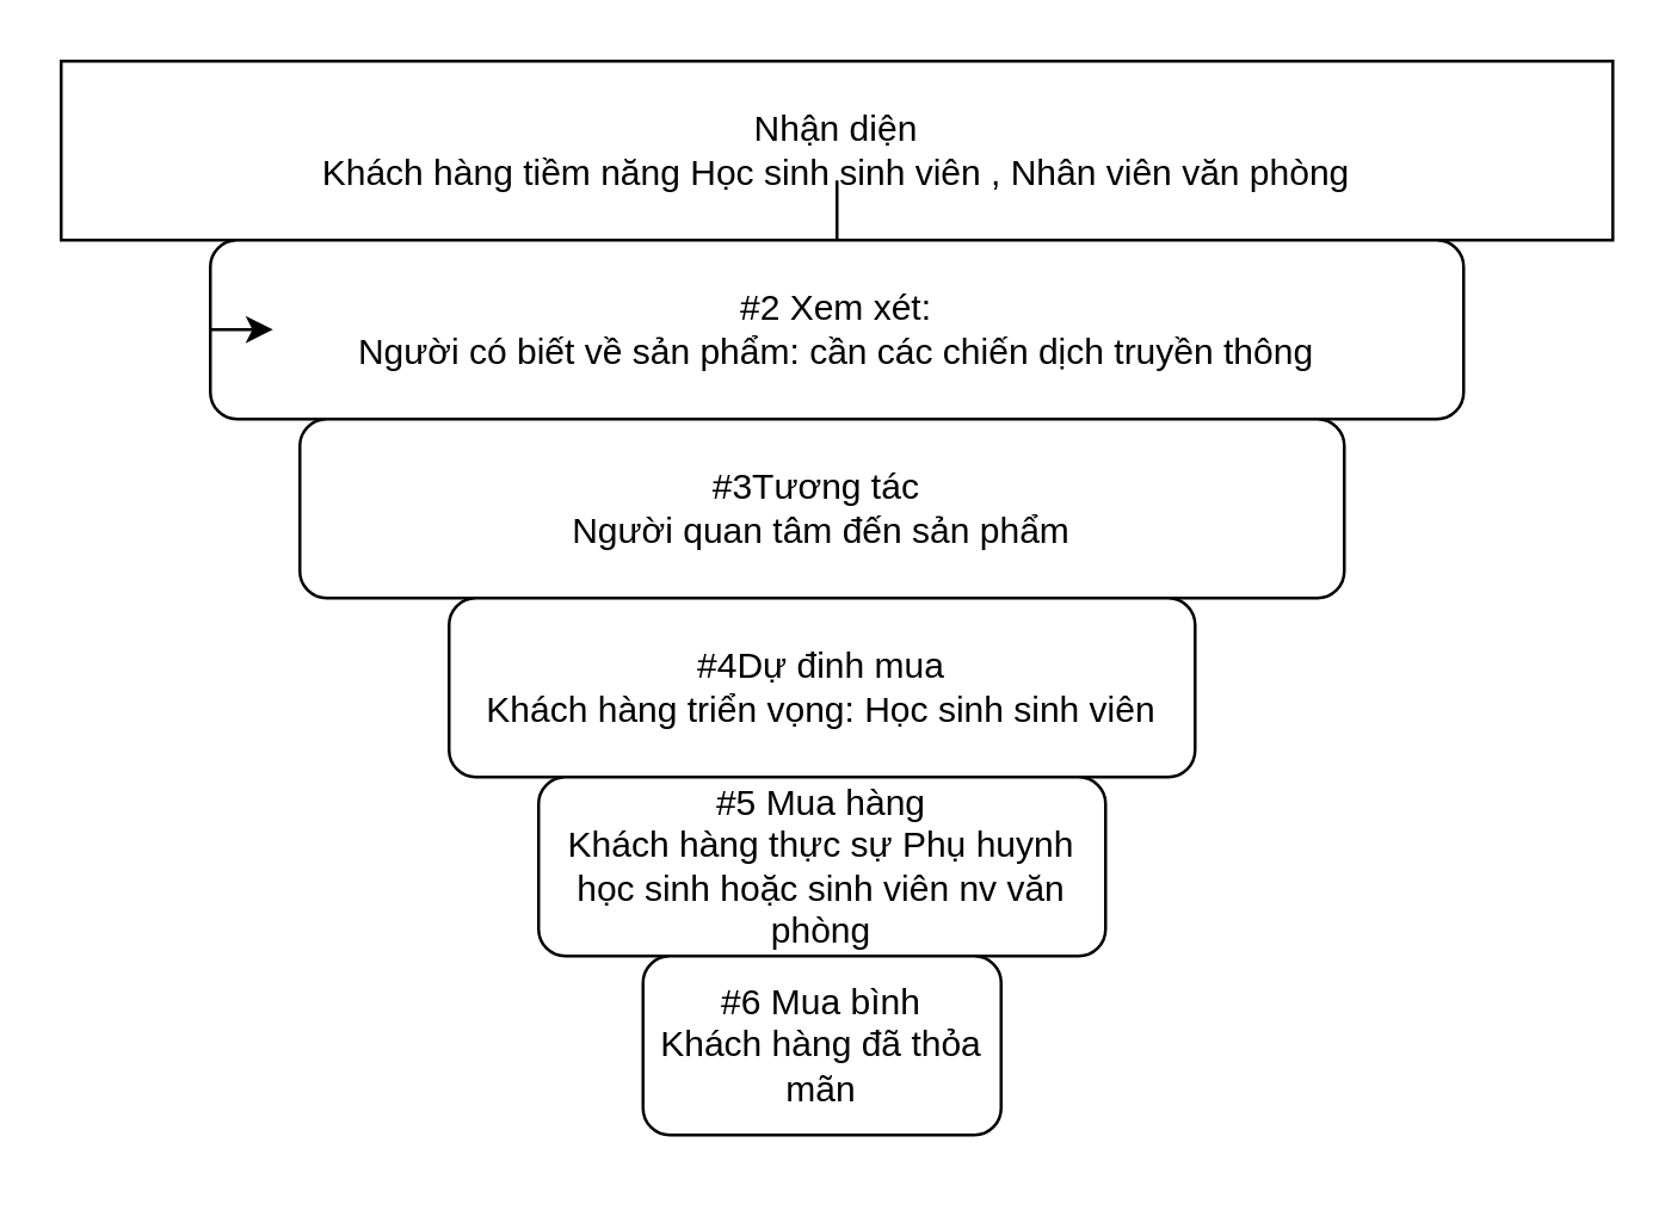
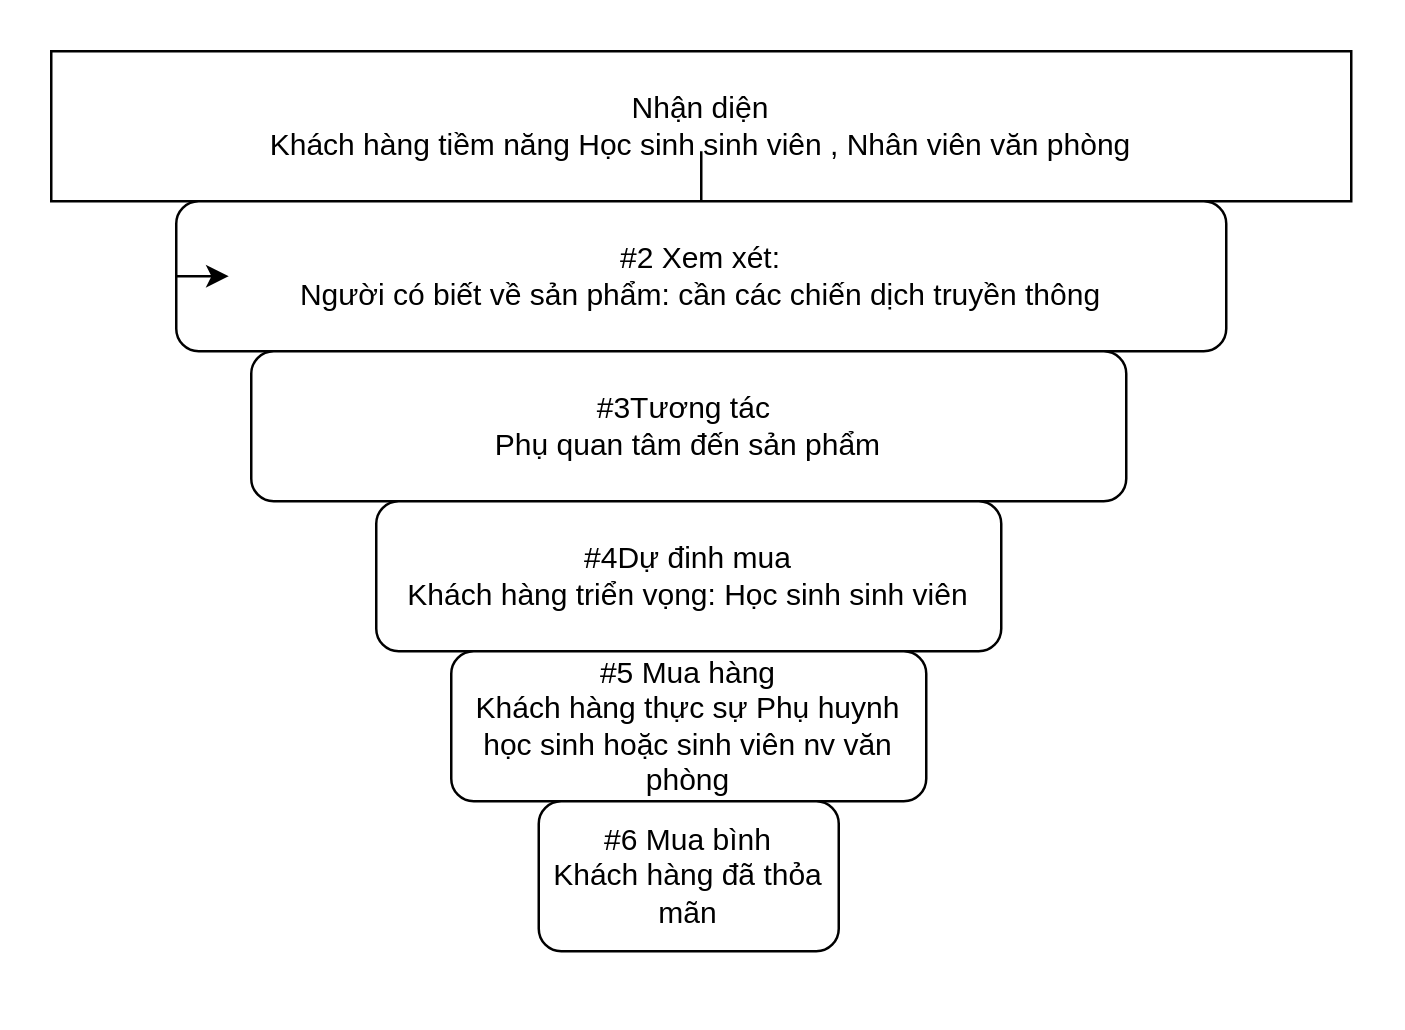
  <mxCell id="0" />
  <mxCell id="1" parent="0" />
  <mxCell id="2" value="Nhận diện&lt;br&gt;Khách hàng tiềm năng Học sinh sinh viên , Nhân viên văn phòng" style="rounded=0;whiteSpace=wrap;html=1;" vertex="1" parent="1"><mxGeometry x="20" y="20" width="520" height="60" as="geometry" /></mxCell>
  <mxCell id="3" value="" style="edgeStyle=orthogonalEdgeStyle;rounded=0;orthogonalLoop=1;jettySize=auto;html=1;" edge="1" parent="1" source="4" target="2"><mxGeometry relative="1" as="geometry" /></mxCell>
  <mxCell id="4" value="#2 Xem xét:&lt;div&gt;Người có biết về sản phẩm: cần các chiến dịch truyền thông&lt;/div&gt;" style="rounded=1;whiteSpace=wrap;html=1;" vertex="1" parent="1"><mxGeometry x="70" y="80" width="420" height="60" as="geometry" /></mxCell>
- <mxCell id="5" value="#3Tương tác&amp;nbsp;&lt;div&gt;Người quan tâm đến sản phẩm&lt;/div&gt;" style="rounded=1;whiteSpace=wrap;html=1;" vertex="1" parent="1"><mxGeometry x="100" y="140" width="350" height="60" as="geometry" /></mxCell>
+ <mxCell id="5" value="#3Tương tác&amp;nbsp;&lt;div&gt;Phụ quan tâm đến sản phẩm&lt;/div&gt;" style="rounded=1;whiteSpace=wrap;html=1;" vertex="1" parent="1"><mxGeometry x="100" y="140" width="350" height="60" as="geometry" /></mxCell>
  <mxCell id="6" style="edgeStyle=orthogonalEdgeStyle;rounded=0;orthogonalLoop=1;jettySize=auto;html=1;exitX=0;exitY=0.5;exitDx=0;exitDy=0;entryX=0.05;entryY=0.5;entryDx=0;entryDy=0;entryPerimeter=0;" edge="1" parent="1" source="4" target="4"><mxGeometry relative="1" as="geometry" /></mxCell>
  <mxCell id="7" value="#4Dự đinh mua&lt;br&gt;Khách hàng triển vọng: Học sinh sinh viên" style="rounded=1;whiteSpace=wrap;html=1;" vertex="1" parent="1"><mxGeometry x="150" y="200" width="250" height="60" as="geometry" /></mxCell>
  <mxCell id="8" value="" style="shape=or;whiteSpace=wrap;html=1;" vertex="1" parent="1"><mxGeometry x="360" y="350" height="40" as="geometry" /></mxCell>
  <mxCell id="9" value="#5 Mua hàng&lt;div&gt;Khách hàng thực sự Phụ huynh học sinh hoặc sinh viên nv văn phòng&lt;/div&gt;" style="rounded=1;whiteSpace=wrap;html=1;" vertex="1" parent="1"><mxGeometry x="180" y="260" width="190" height="60" as="geometry" /></mxCell>
  <mxCell id="10" value="#6 Mua bình&lt;div&gt;Khách hàng đã thỏa mãn&lt;/div&gt;" style="rounded=1;whiteSpace=wrap;html=1;" vertex="1" parent="1"><mxGeometry x="215" y="320" width="120" height="60" as="geometry" /></mxCell>
